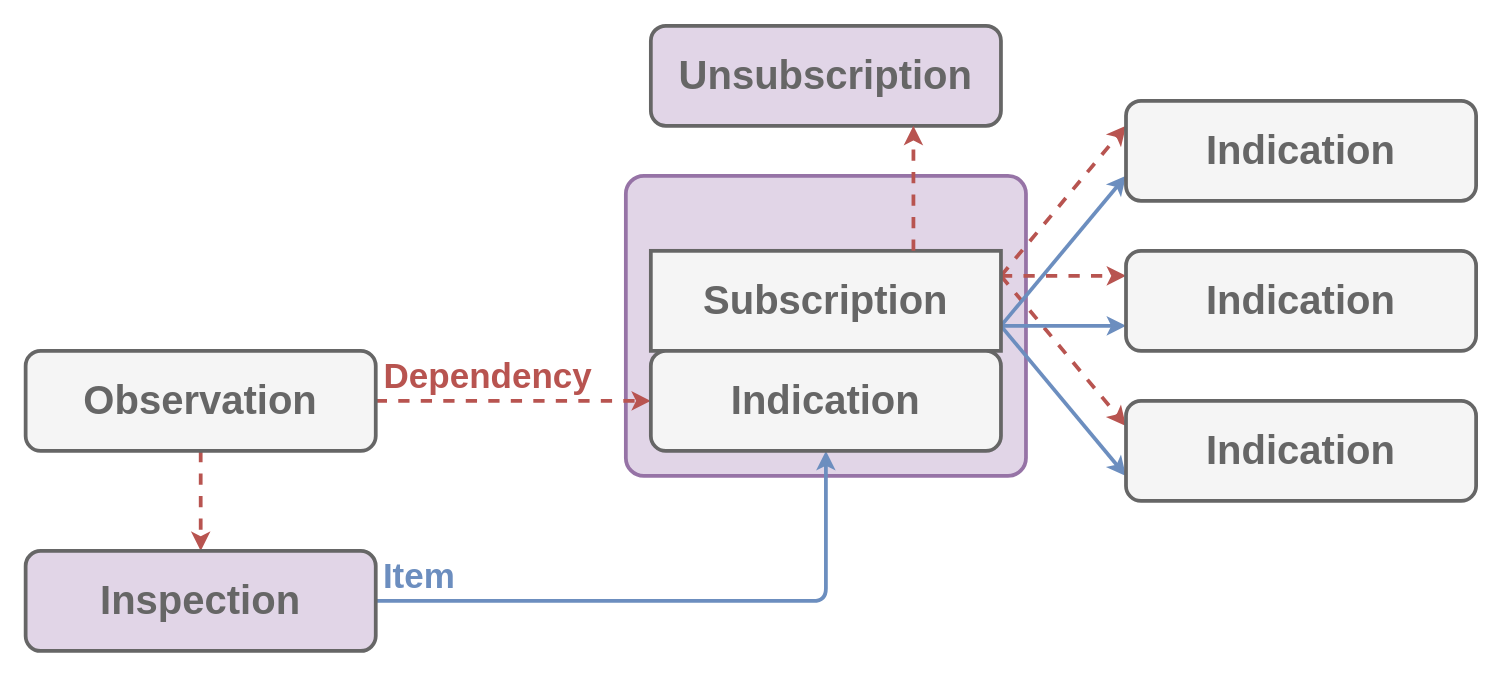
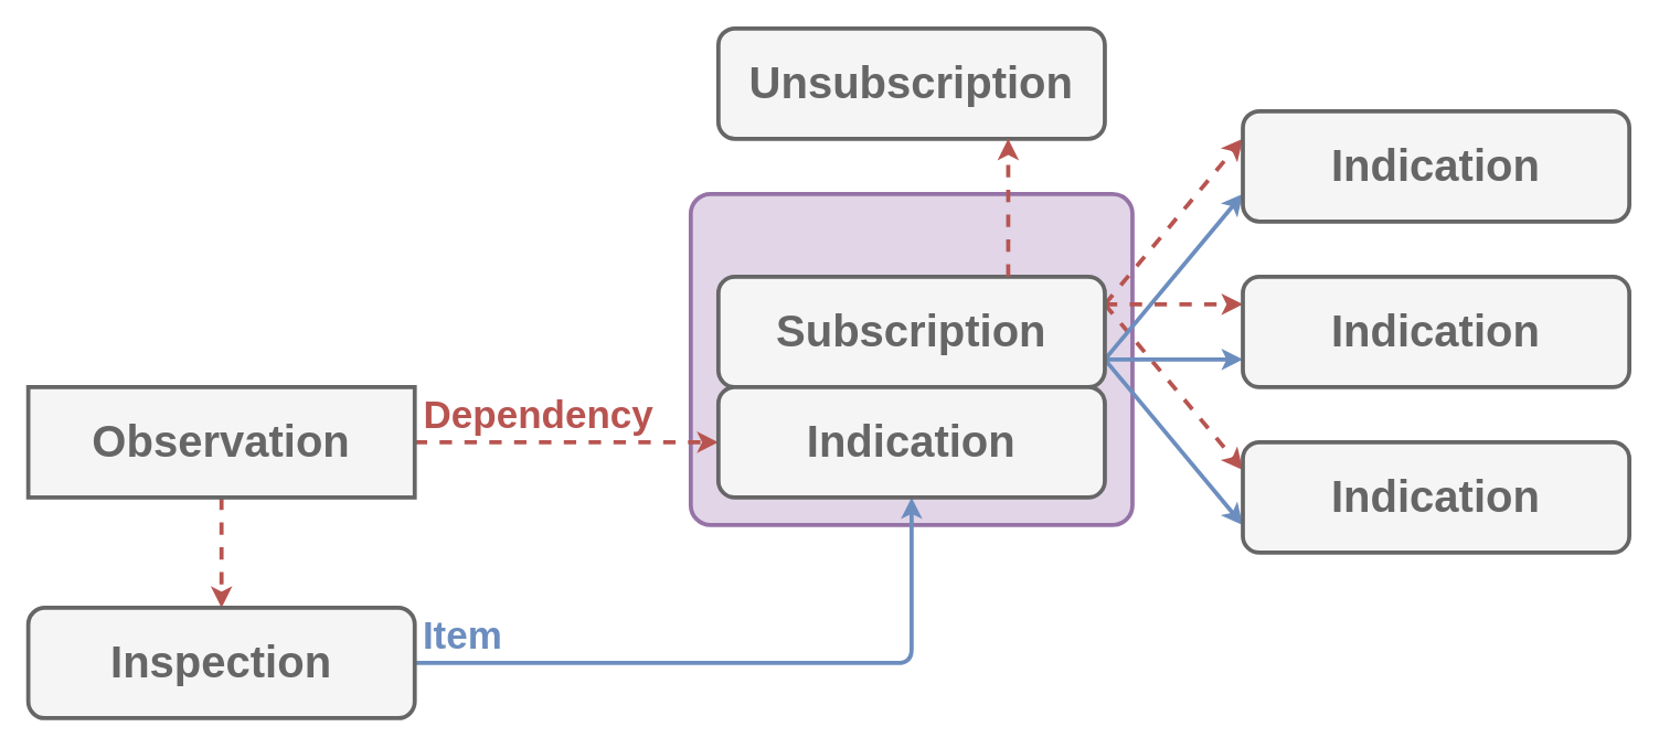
  <mxCell id="0" />
  <mxCell id="1" parent="0" />
  <mxCell id="2" value="" style="rounded=1;whiteSpace=wrap;html=1;arcSize=6;strokeWidth=3;fillColor=#e1d5e7;strokeColor=#9673A6;" parent="1" vertex="1"><mxGeometry x="500" y="140" width="320" height="240" as="geometry" /></mxCell>
  <mxCell id="3" value="" style="endArrow=classic;html=1;exitX=1;exitY=0.25;exitDx=0;exitDy=0;entryX=0;entryY=0.25;entryDx=0;entryDy=0;fillColor=#f8cecc;strokeColor=#b85450;strokeWidth=3;dashed=1;" parent="1" source="14" target="16" edge="1"><mxGeometry width="50" height="50" relative="1" as="geometry"><mxPoint x="640" y="50" as="sourcePoint" /><mxPoint x="880" y="50" as="targetPoint" /></mxGeometry></mxCell>
  <mxCell id="4" value="" style="endArrow=classic;html=1;exitX=1;exitY=0.25;exitDx=0;exitDy=0;entryX=0;entryY=0.25;entryDx=0;entryDy=0;fillColor=#f8cecc;strokeColor=#b85450;strokeWidth=3;dashed=1;" parent="1" source="14" target="15" edge="1"><mxGeometry width="50" height="50" relative="1" as="geometry"><mxPoint x="650" y="60" as="sourcePoint" /><mxPoint x="890" y="60" as="targetPoint" /></mxGeometry></mxCell>
  <mxCell id="5" value="" style="endArrow=classic;html=1;exitX=1;exitY=0.25;exitDx=0;exitDy=0;entryX=0;entryY=0.25;entryDx=0;entryDy=0;fillColor=#f8cecc;strokeColor=#b85450;strokeWidth=3;dashed=1;" parent="1" source="14" target="17" edge="1"><mxGeometry width="50" height="50" relative="1" as="geometry"><mxPoint x="660" y="70" as="sourcePoint" /><mxPoint x="900" y="70" as="targetPoint" /></mxGeometry></mxCell>
  <mxCell id="6" value="" style="endArrow=classic;html=1;exitX=1;exitY=0.75;exitDx=0;exitDy=0;entryX=0;entryY=0.75;entryDx=0;entryDy=0;strokeWidth=3;fillColor=#dae8fc;strokeColor=#6c8ebf;" parent="1" source="14" target="17" edge="1"><mxGeometry width="50" height="50" relative="1" as="geometry"><mxPoint x="560" y="380" as="sourcePoint" /><mxPoint x="800" y="380" as="targetPoint" /></mxGeometry></mxCell>
  <mxCell id="7" value="" style="endArrow=classic;html=1;exitX=1;exitY=0.75;exitDx=0;exitDy=0;entryX=0;entryY=0.75;entryDx=0;entryDy=0;strokeWidth=3;fillColor=#dae8fc;strokeColor=#6c8ebf;" parent="1" source="14" target="15" edge="1"><mxGeometry width="50" height="50" relative="1" as="geometry"><mxPoint x="570" y="390" as="sourcePoint" /><mxPoint x="810" y="390" as="targetPoint" /></mxGeometry></mxCell>
  <mxCell id="8" value="" style="endArrow=classic;html=1;exitX=1;exitY=0.75;exitDx=0;exitDy=0;entryX=0;entryY=0.75;entryDx=0;entryDy=0;strokeWidth=3;fillColor=#dae8fc;strokeColor=#6c8ebf;" parent="1" source="14" target="16" edge="1"><mxGeometry width="50" height="50" relative="1" as="geometry"><mxPoint x="580" y="400" as="sourcePoint" /><mxPoint x="820" y="400" as="targetPoint" /></mxGeometry></mxCell>
  <mxCell id="9" value="" style="endArrow=classic;html=1;exitX=1;exitY=0.5;exitDx=0;exitDy=0;entryX=0;entryY=0.5;entryDx=0;entryDy=0;fillColor=#f8cecc;strokeColor=#b85450;strokeWidth=3;dashed=1;" parent="1" source="18" target="19" edge="1"><mxGeometry width="50" height="50" relative="1" as="geometry"><mxPoint x="680" y="510" as="sourcePoint" /><mxPoint x="730" y="460" as="targetPoint" /></mxGeometry></mxCell>
  <mxCell id="10" value="" style="endArrow=classic;html=1;strokeWidth=3;fillColor=#dae8fc;strokeColor=#6c8ebf;elbow=vertical;exitX=1;exitY=0.5;exitDx=0;exitDy=0;edgeStyle=orthogonalEdgeStyle;" parent="1" source="20" target="19" edge="1"><mxGeometry width="50" height="50" relative="1" as="geometry"><mxPoint x="700" y="440" as="sourcePoint" /><mxPoint x="530" y="310" as="targetPoint" /></mxGeometry></mxCell>
  <mxCell id="11" value="&lt;b&gt;&lt;font style=&quot;font-size: 28px&quot; color=&quot;#b85450&quot;&gt;Dependency&lt;/font&gt;&lt;/b&gt;" style="text;html=1;align=center;verticalAlign=middle;whiteSpace=wrap;rounded=0;" parent="1" vertex="1"><mxGeometry x="300" y="280" width="180" height="40" as="geometry" /></mxCell>
  <mxCell id="12" value="&lt;b&gt;&lt;font style=&quot;font-size: 28px&quot; color=&quot;#6c8ebf&quot;&gt;Item&lt;/font&gt;&lt;/b&gt;" style="text;html=1;align=center;verticalAlign=middle;whiteSpace=wrap;rounded=0;" parent="1" vertex="1"><mxGeometry x="300" y="440" width="70" height="40" as="geometry" /></mxCell>
  <mxCell id="13" value="" style="endArrow=classic;html=1;exitX=0.5;exitY=1;exitDx=0;exitDy=0;entryX=0.5;entryY=0;entryDx=0;entryDy=0;fillColor=#f8cecc;strokeColor=#b85450;strokeWidth=3;dashed=1;" parent="1" source="18" target="20" edge="1"><mxGeometry width="50" height="50" relative="1" as="geometry"><mxPoint x="290" y="310" as="sourcePoint" /><mxPoint x="530" y="310" as="targetPoint" /></mxGeometry></mxCell>
- <mxCell id="14" value="&lt;font style=&quot;font-size: 32px&quot; color=&quot;#666666&quot;&gt;&lt;b&gt;Subscription&lt;/b&gt;&lt;/font&gt;" style="whiteSpace=wrap;html=1;strokeWidth=3;fillColor=#f5f5f5;strokeColor=#666666;fontColor=#333333;rounded=0;" parent="1" vertex="1"><mxGeometry x="520" y="200" width="280" height="80" as="geometry" /></mxCell>
+ <mxCell id="14" value="&lt;font style=&quot;font-size: 32px&quot; color=&quot;#666666&quot;&gt;&lt;b&gt;Subscription&lt;/b&gt;&lt;/font&gt;" style="rounded=1;whiteSpace=wrap;html=1;strokeWidth=3;fillColor=#f5f5f5;strokeColor=#666666;fontColor=#333333;" parent="1" vertex="1"><mxGeometry x="520" y="200" width="280" height="80" as="geometry" /></mxCell>
  <mxCell id="15" value="&lt;b style=&quot;color: rgb(102 , 102 , 102) ; font-size: 32px&quot;&gt;Indication&lt;/b&gt;" style="rounded=1;whiteSpace=wrap;html=1;fillColor=#f5f5f5;strokeColor=#666666;strokeWidth=3;fontColor=#333333;" parent="1" vertex="1"><mxGeometry x="900" y="80" width="280" height="80" as="geometry" /></mxCell>
  <mxCell id="16" value="&lt;b style=&quot;color: rgb(102 , 102 , 102) ; font-size: 32px&quot;&gt;Indication&lt;/b&gt;" style="rounded=1;whiteSpace=wrap;html=1;fillColor=#f5f5f5;strokeColor=#666666;strokeWidth=3;fontColor=#333333;" parent="1" vertex="1"><mxGeometry x="900" y="320" width="280" height="80" as="geometry" /></mxCell>
  <mxCell id="17" value="&lt;b style=&quot;color: rgb(102 , 102 , 102) ; font-size: 32px&quot;&gt;Indication&lt;/b&gt;" style="rounded=1;whiteSpace=wrap;html=1;fillColor=#f5f5f5;strokeColor=#666666;strokeWidth=3;fontColor=#333333;" parent="1" vertex="1"><mxGeometry x="900" y="200" width="280" height="80" as="geometry" /></mxCell>
- <mxCell id="18" value="&lt;font style=&quot;font-size: 32px&quot; color=&quot;#666666&quot;&gt;&lt;b&gt;Observation&lt;/b&gt;&lt;/font&gt;" style="rounded=1;whiteSpace=wrap;html=1;fillColor=#f5f5f5;strokeColor=#666666;strokeWidth=3;fontColor=#333333;" parent="1" vertex="1"><mxGeometry x="20" y="280" width="280" height="80" as="geometry" /></mxCell>
+ <mxCell id="18" value="&lt;font style=&quot;font-size: 32px&quot; color=&quot;#666666&quot;&gt;&lt;b&gt;Observation&lt;/b&gt;&lt;/font&gt;" style="whiteSpace=wrap;html=1;fillColor=#f5f5f5;strokeColor=#666666;strokeWidth=3;fontColor=#333333;rounded=0;" parent="1" vertex="1"><mxGeometry x="20" y="280" width="280" height="80" as="geometry" /></mxCell>
  <mxCell id="19" value="&lt;font style=&quot;font-size: 32px&quot; color=&quot;#666666&quot;&gt;&lt;b&gt;Indication&lt;/b&gt;&lt;/font&gt;" style="rounded=1;whiteSpace=wrap;html=1;fillColor=#f5f5f5;strokeColor=#666666;strokeWidth=3;fontColor=#333333;" parent="1" vertex="1"><mxGeometry x="520" y="280" width="280" height="80" as="geometry" /></mxCell>
- <mxCell id="20" value="&lt;font style=&quot;font-size: 32px&quot; color=&quot;#666666&quot;&gt;&lt;b&gt;Inspection&lt;/b&gt;&lt;/font&gt;" style="rounded=1;whiteSpace=wrap;html=1;fillColor=#e1d5e7;strokeColor=#666666;strokeWidth=3;fontColor=#333333;" parent="1" vertex="1"><mxGeometry x="20" y="440" width="280" height="80" as="geometry" /></mxCell>
- <mxCell id="21" value="&lt;font style=&quot;font-size: 32px&quot; color=&quot;#666666&quot;&gt;&lt;b&gt;Unsubscription&lt;/b&gt;&lt;/font&gt;" style="rounded=1;whiteSpace=wrap;html=1;fillColor=#e1d5e7;strokeColor=#666666;strokeWidth=3;fontColor=#333333;" parent="1" vertex="1"><mxGeometry x="520" y="20" width="280" height="80" as="geometry" /></mxCell>
+ <mxCell id="20" value="&lt;font style=&quot;font-size: 32px&quot; color=&quot;#666666&quot;&gt;&lt;b&gt;Inspection&lt;/b&gt;&lt;/font&gt;" style="rounded=1;whiteSpace=wrap;html=1;fillColor=#f5f5f5;strokeColor=#666666;strokeWidth=3;fontColor=#333333;" parent="1" vertex="1"><mxGeometry x="20" y="440" width="280" height="80" as="geometry" /></mxCell>
+ <mxCell id="21" value="&lt;font style=&quot;font-size: 32px&quot; color=&quot;#666666&quot;&gt;&lt;b&gt;Unsubscription&lt;/b&gt;&lt;/font&gt;" style="rounded=1;whiteSpace=wrap;html=1;fillColor=#f5f5f5;strokeColor=#666666;strokeWidth=3;fontColor=#333333;" parent="1" vertex="1"><mxGeometry x="520" y="20" width="280" height="80" as="geometry" /></mxCell>
  <mxCell id="22" value="" style="endArrow=classic;html=1;exitX=0.75;exitY=0;exitDx=0;exitDy=0;entryX=0.75;entryY=1;entryDx=0;entryDy=0;fillColor=#f8cecc;strokeColor=#b85450;strokeWidth=3;dashed=1;" parent="1" source="14" target="21" edge="1"><mxGeometry width="50" height="50" relative="1" as="geometry"><mxPoint x="770" y="230" as="sourcePoint" /><mxPoint x="890" y="110" as="targetPoint" /></mxGeometry></mxCell>
